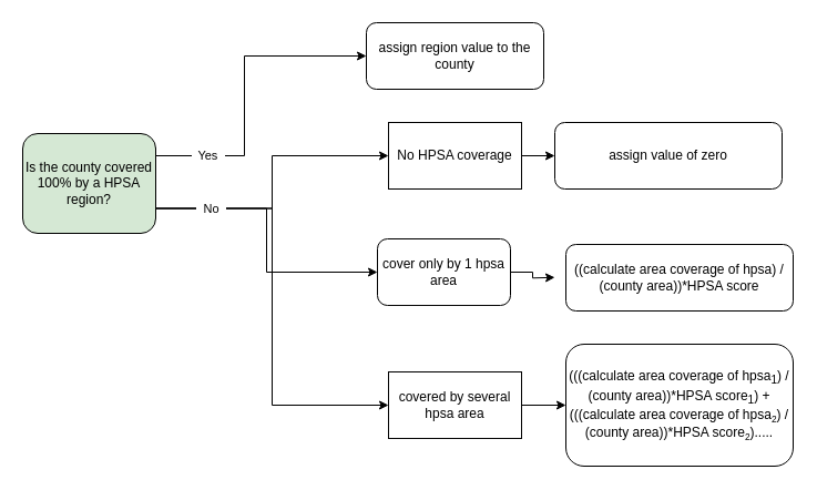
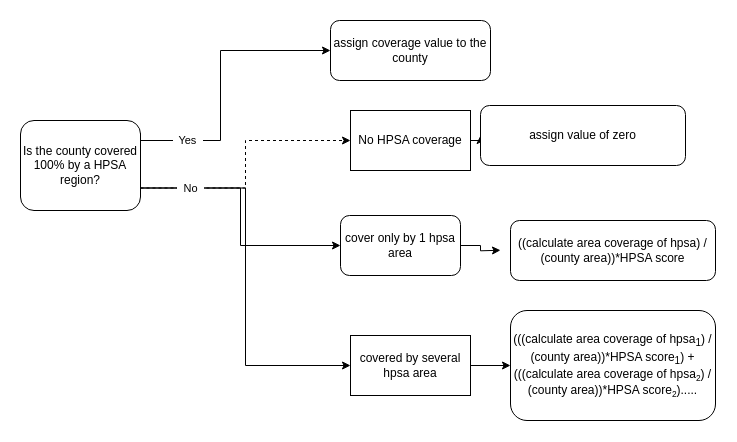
  <mxCell id="0" />
  <mxCell id="1" parent="0" />
  <mxCell id="2" value="&amp;nbsp; Yes&amp;nbsp;&amp;nbsp;" style="edgeStyle=orthogonalEdgeStyle;rounded=0;orthogonalLoop=1;jettySize=auto;html=1;exitX=1;exitY=0.25;exitDx=0;exitDy=0;entryX=0;entryY=0.5;entryDx=0;entryDy=0;" edge="1" parent="1" target="5"><mxGeometry x="-0.627" relative="1" as="geometry"><mxPoint x="140" y="132.5" as="sourcePoint" /><mxPoint x="330" y="40" as="targetPoint" /><Array as="points"><mxPoint x="140" y="140" /><mxPoint x="220" y="140" /><mxPoint x="220" y="50" /></Array><mxPoint as="offset" /></mxGeometry></mxCell>
  <mxCell id="3" value="" style="edgeStyle=orthogonalEdgeStyle;rounded=0;orthogonalLoop=1;jettySize=auto;html=1;exitX=1;exitY=0.75;exitDx=0;exitDy=0;entryX=0;entryY=0.5;entryDx=0;entryDy=0;" edge="1" parent="1" source="4" target="7"><mxGeometry relative="1" as="geometry" /></mxCell>
- <mxCell id="4" value="Is the county covered 100% by a HPSA region?" style="rounded=1;whiteSpace=wrap;html=1;fillColor=#d5e8d4;" vertex="1" parent="1"><mxGeometry y="120" width="120" height="90" as="geometry" x="20" /></mxCell>
- <mxCell id="5" value="assign region value to the county" style="rounded=1;whiteSpace=wrap;html=1;" vertex="1" parent="1"><mxGeometry x="330" width="160" height="60" as="geometry" y="20" /></mxCell>
+ <mxCell id="4" value="Is the county covered 100% by a HPSA region?" style="rounded=1;whiteSpace=wrap;html=1;" vertex="1" parent="1"><mxGeometry y="120" width="120" height="90" as="geometry" x="20" /></mxCell>
+ <mxCell id="5" value="assign coverage value to the county" style="rounded=1;whiteSpace=wrap;html=1;" vertex="1" parent="1"><mxGeometry x="330" width="160" height="60" as="geometry" y="20" /></mxCell>
  <mxCell id="6" style="edgeStyle=orthogonalEdgeStyle;rounded=0;orthogonalLoop=1;jettySize=auto;html=1;exitX=1;exitY=0.5;exitDx=0;exitDy=0;" edge="1" parent="1" source="7" target="12"><mxGeometry relative="1" as="geometry" /></mxCell>
  <mxCell id="7" value="covered by several hpsa area" style="whiteSpace=wrap;html=1;rounded=0;" vertex="1" parent="1"><mxGeometry x="350" y="335" width="120" height="60" as="geometry" /></mxCell>
  <mxCell id="8" style="edgeStyle=orthogonalEdgeStyle;rounded=0;orthogonalLoop=1;jettySize=auto;html=1;exitX=1;exitY=0.5;exitDx=0;exitDy=0;" edge="1" parent="1" source="9"><mxGeometry relative="1" as="geometry"><mxPoint x="500" y="249.762" as="targetPoint" /></mxGeometry></mxCell>
  <mxCell id="9" value="cover only by 1 hpsa area" style="rounded=1;whiteSpace=wrap;html=1;" vertex="1" parent="1"><mxGeometry x="340" y="215" width="120" height="60" as="geometry" /></mxCell>
  <mxCell id="10" value="" style="edgeStyle=orthogonalEdgeStyle;rounded=0;orthogonalLoop=1;jettySize=auto;html=1;exitX=1;exitY=0.75;exitDx=0;exitDy=0;entryX=0;entryY=0.5;entryDx=0;entryDy=0;" edge="1" parent="1" source="4" target="9"><mxGeometry relative="1" as="geometry"><mxPoint x="150" y="195" as="sourcePoint" /><mxPoint x="250" y="250" as="targetPoint" /></mxGeometry></mxCell>
  <mxCell id="11" value="((calculate area coverage of hpsa) / (county area))*HPSA score" style="rounded=1;whiteSpace=wrap;html=1;" vertex="1" parent="1"><mxGeometry x="510" y="220" width="205" height="60" as="geometry" /></mxCell>
  <mxCell id="12" value="(((calculate area coverage of hpsa&lt;sub&gt;1&lt;/sub&gt;) / (county area))*HPSA score&lt;sub&gt;1&lt;/sub&gt;) +(((calculate area coverage of hpsa&lt;span style=&quot;font-size: 10px;&quot;&gt;&lt;sub&gt;2&lt;/sub&gt;&lt;/span&gt;) / (county area))*HPSA score&lt;span style=&quot;font-size: 10px;&quot;&gt;&lt;sub&gt;2&lt;/sub&gt;&lt;/span&gt;)....." style="rounded=1;whiteSpace=wrap;html=1;" vertex="1" parent="1"><mxGeometry x="510" y="310" width="205" height="110" as="geometry" /></mxCell>
  <mxCell id="13" style="edgeStyle=orthogonalEdgeStyle;rounded=0;orthogonalLoop=1;jettySize=auto;html=1;exitX=1;exitY=0.5;exitDx=0;exitDy=0;entryX=0;entryY=0.5;entryDx=0;entryDy=0;" edge="1" parent="1" source="14" target="15"><mxGeometry relative="1" as="geometry" /></mxCell>
  <mxCell id="14" value="No HPSA coverage" style="whiteSpace=wrap;html=1;rounded=0;" vertex="1" parent="1"><mxGeometry x="350" y="110" width="120" height="60" as="geometry" /></mxCell>
- <mxCell id="15" value="assign value of zero" style="rounded=1;whiteSpace=wrap;html=1;" vertex="1" parent="1"><mxGeometry x="500" y="110" width="205" height="60" as="geometry" /></mxCell>
- <mxCell id="16" value="&amp;nbsp; No&amp;nbsp;&amp;nbsp;" style="edgeStyle=orthogonalEdgeStyle;rounded=0;orthogonalLoop=1;jettySize=auto;html=1;exitX=1;exitY=0.75;exitDx=0;exitDy=0;entryX=0;entryY=0.5;entryDx=0;entryDy=0;" edge="1" parent="1" source="4" target="14"><mxGeometry x="-0.608" relative="1" as="geometry"><mxPoint as="offset" /></mxGeometry></mxCell>
+ <mxCell id="15" value="assign value of zero" style="rounded=1;whiteSpace=wrap;html=1;" vertex="1" parent="1"><mxGeometry x="480" y="105" width="205" height="60" as="geometry" /></mxCell>
+ <mxCell id="16" value="&amp;nbsp; No&amp;nbsp;&amp;nbsp;" style="edgeStyle=orthogonalEdgeStyle;rounded=0;orthogonalLoop=1;jettySize=auto;html=1;exitX=1;exitY=0.75;exitDx=0;exitDy=0;entryX=0;entryY=0.5;entryDx=0;entryDy=0;dashed=1;" edge="1" parent="1" source="4" target="14"><mxGeometry x="-0.608" relative="1" as="geometry"><mxPoint as="offset" /></mxGeometry></mxCell>
